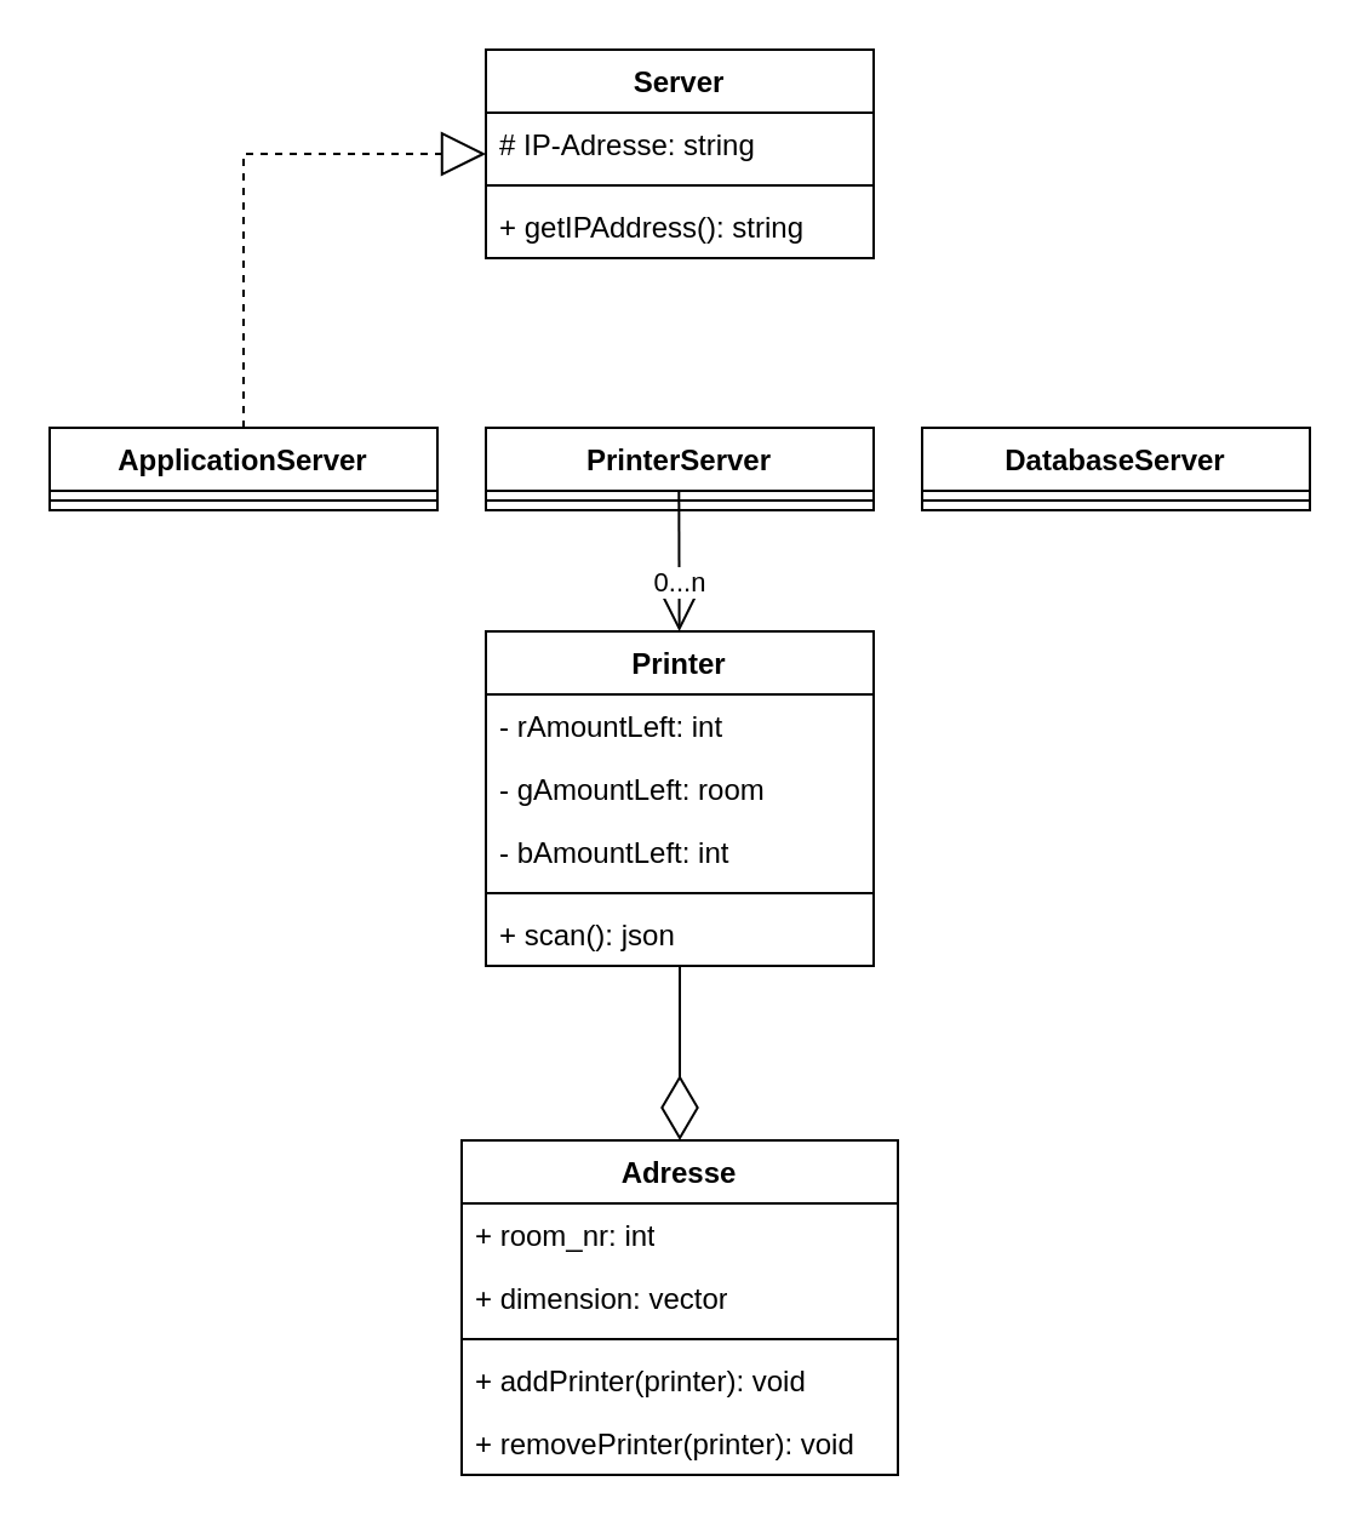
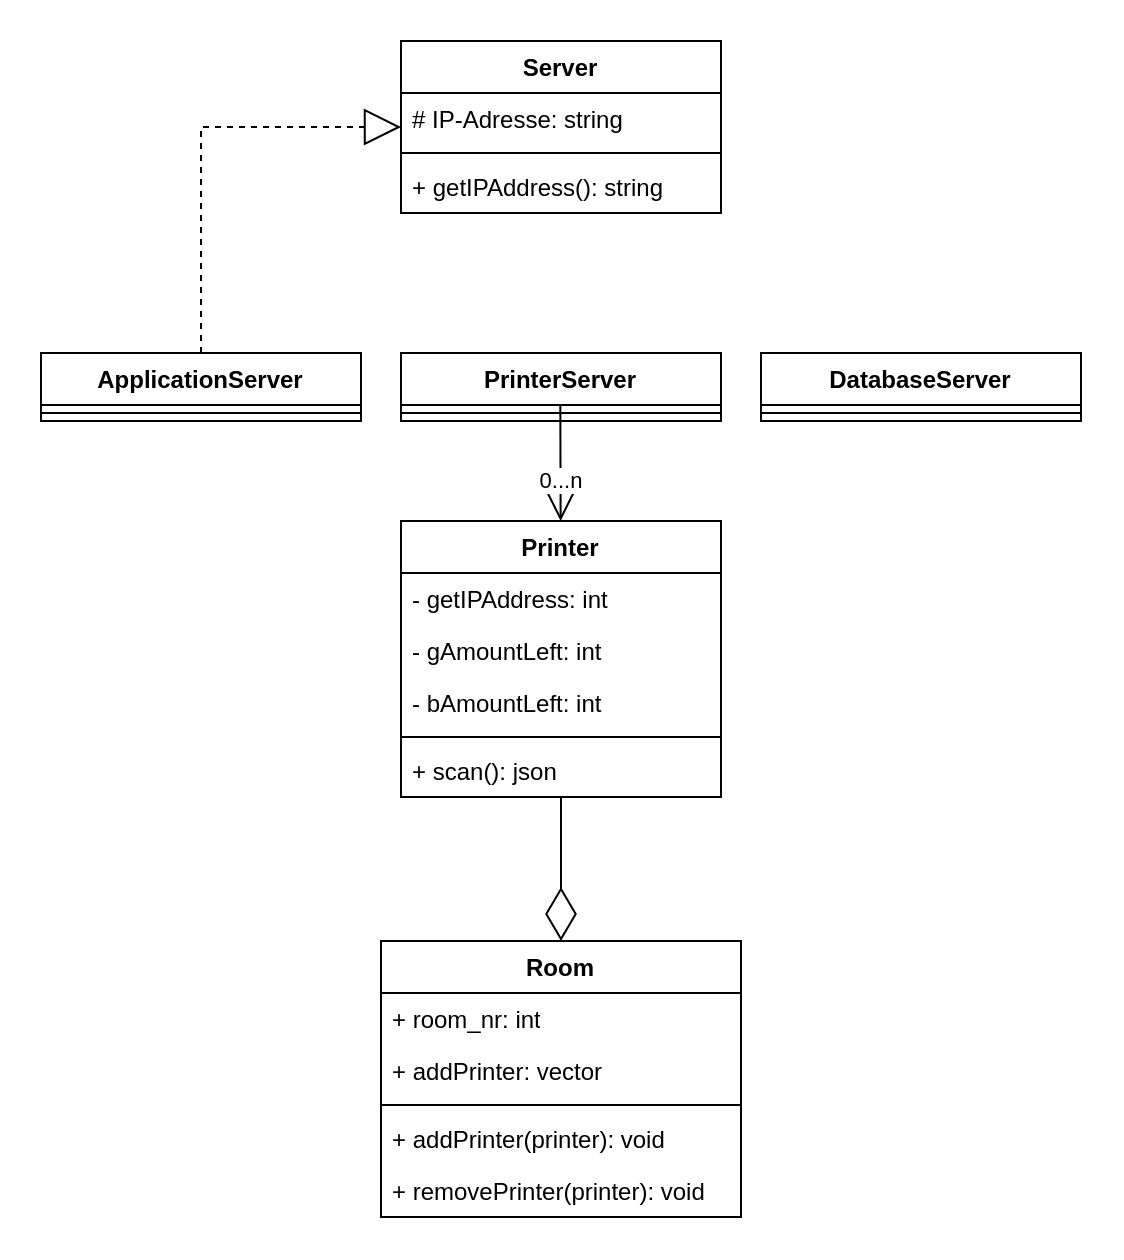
  <mxCell id="0" />
  <mxCell id="1" parent="0" />
  <mxCell id="2" value="Server" style="swimlane;fontStyle=1;align=center;verticalAlign=top;childLayout=stackLayout;horizontal=1;startSize=26;horizontalStack=0;resizeParent=1;resizeParentMax=0;resizeLast=0;collapsible=1;marginBottom=0;whiteSpace=wrap;html=1;" parent="1" vertex="1"><mxGeometry x="200" y="20" width="160" height="86" as="geometry" /></mxCell>
  <mxCell id="3" value="# IP-Adresse: string" style="text;strokeColor=none;fillColor=none;align=left;verticalAlign=top;spacingLeft=4;spacingRight=4;overflow=hidden;rotatable=0;points=[[0,0.5],[1,0.5]];portConstraint=eastwest;whiteSpace=wrap;html=1;" parent="2" vertex="1"><mxGeometry y="26" width="160" height="26" as="geometry" /></mxCell>
  <mxCell id="4" value="" style="line;strokeWidth=1;fillColor=none;align=left;verticalAlign=middle;spacingTop=-1;spacingLeft=3;spacingRight=3;rotatable=0;labelPosition=right;points=[];portConstraint=eastwest;strokeColor=inherit;" parent="2" vertex="1"><mxGeometry y="52" width="160" height="8" as="geometry" /></mxCell>
  <mxCell id="5" value="+ getIPAddress(): string" style="text;strokeColor=none;fillColor=none;align=left;verticalAlign=top;spacingLeft=4;spacingRight=4;overflow=hidden;rotatable=0;points=[[0,0.5],[1,0.5]];portConstraint=eastwest;whiteSpace=wrap;html=1;" parent="2" vertex="1"><mxGeometry y="60" width="160" height="26" as="geometry" /></mxCell>
- <mxCell id="6" value="Adresse" style="swimlane;fontStyle=1;align=center;verticalAlign=top;childLayout=stackLayout;horizontal=1;startSize=26;horizontalStack=0;resizeParent=1;resizeParentMax=0;resizeLast=0;collapsible=1;marginBottom=0;whiteSpace=wrap;html=1;" parent="1" vertex="1"><mxGeometry x="190" y="470" width="180" height="138" as="geometry" /></mxCell>
+ <mxCell id="6" value="Room" style="swimlane;fontStyle=1;align=center;verticalAlign=top;childLayout=stackLayout;horizontal=1;startSize=26;horizontalStack=0;resizeParent=1;resizeParentMax=0;resizeLast=0;collapsible=1;marginBottom=0;whiteSpace=wrap;html=1;" parent="1" vertex="1"><mxGeometry x="190" y="470" width="180" height="138" as="geometry" /></mxCell>
  <mxCell id="7" value="+ room_nr: int" style="text;strokeColor=none;fillColor=none;align=left;verticalAlign=top;spacingLeft=4;spacingRight=4;overflow=hidden;rotatable=0;points=[[0,0.5],[1,0.5]];portConstraint=eastwest;whiteSpace=wrap;html=1;" parent="6" vertex="1"><mxGeometry y="26" width="180" height="26" as="geometry" /></mxCell>
- <mxCell id="8" value="+ dimension: vector" style="text;strokeColor=none;fillColor=none;align=left;verticalAlign=top;spacingLeft=4;spacingRight=4;overflow=hidden;rotatable=0;points=[[0,0.5],[1,0.5]];portConstraint=eastwest;whiteSpace=wrap;html=1;" parent="6" vertex="1"><mxGeometry y="52" width="180" height="26" as="geometry" /></mxCell>
+ <mxCell id="8" value="+ addPrinter: vector" style="text;strokeColor=none;fillColor=none;align=left;verticalAlign=top;spacingLeft=4;spacingRight=4;overflow=hidden;rotatable=0;points=[[0,0.5],[1,0.5]];portConstraint=eastwest;whiteSpace=wrap;html=1;" parent="6" vertex="1"><mxGeometry y="52" width="180" height="26" as="geometry" /></mxCell>
  <mxCell id="9" value="" style="line;strokeWidth=1;fillColor=none;align=left;verticalAlign=middle;spacingTop=-1;spacingLeft=3;spacingRight=3;rotatable=0;labelPosition=right;points=[];portConstraint=eastwest;strokeColor=inherit;" parent="6" vertex="1"><mxGeometry y="78" width="180" height="8" as="geometry" /></mxCell>
  <mxCell id="10" value="+ addPrinter(printer): void" style="text;strokeColor=none;fillColor=none;align=left;verticalAlign=top;spacingLeft=4;spacingRight=4;overflow=hidden;rotatable=0;points=[[0,0.5],[1,0.5]];portConstraint=eastwest;whiteSpace=wrap;html=1;" parent="6" vertex="1"><mxGeometry y="86" width="180" height="26" as="geometry" /></mxCell>
  <mxCell id="11" value="+ removePrinter(printer): void" style="text;strokeColor=none;fillColor=none;align=left;verticalAlign=top;spacingLeft=4;spacingRight=4;overflow=hidden;rotatable=0;points=[[0,0.5],[1,0.5]];portConstraint=eastwest;whiteSpace=wrap;html=1;" parent="6" vertex="1"><mxGeometry y="112" width="180" height="26" as="geometry" /></mxCell>
  <mxCell id="12" value="Printer" style="swimlane;fontStyle=1;align=center;verticalAlign=top;childLayout=stackLayout;horizontal=1;startSize=26;horizontalStack=0;resizeParent=1;resizeParentMax=0;resizeLast=0;collapsible=1;marginBottom=0;whiteSpace=wrap;html=1;" parent="1" vertex="1"><mxGeometry x="200" y="260" width="160" height="138" as="geometry" /></mxCell>
- <mxCell id="13" value="- rAmountLeft: int" style="text;strokeColor=none;fillColor=none;align=left;verticalAlign=top;spacingLeft=4;spacingRight=4;overflow=hidden;rotatable=0;points=[[0,0.5],[1,0.5]];portConstraint=eastwest;whiteSpace=wrap;html=1;" parent="12" vertex="1"><mxGeometry y="26" width="160" height="26" as="geometry" /></mxCell>
- <mxCell id="14" value="- gAmountLeft: room" style="text;strokeColor=none;fillColor=none;align=left;verticalAlign=top;spacingLeft=4;spacingRight=4;overflow=hidden;rotatable=0;points=[[0,0.5],[1,0.5]];portConstraint=eastwest;whiteSpace=wrap;html=1;" parent="12" vertex="1"><mxGeometry y="52" width="160" height="26" as="geometry" /></mxCell>
+ <mxCell id="13" value="- getIPAddress: int" style="text;strokeColor=none;fillColor=none;align=left;verticalAlign=top;spacingLeft=4;spacingRight=4;overflow=hidden;rotatable=0;points=[[0,0.5],[1,0.5]];portConstraint=eastwest;whiteSpace=wrap;html=1;" parent="12" vertex="1"><mxGeometry y="26" width="160" height="26" as="geometry" /></mxCell>
+ <mxCell id="14" value="- gAmountLeft: int" style="text;strokeColor=none;fillColor=none;align=left;verticalAlign=top;spacingLeft=4;spacingRight=4;overflow=hidden;rotatable=0;points=[[0,0.5],[1,0.5]];portConstraint=eastwest;whiteSpace=wrap;html=1;" parent="12" vertex="1"><mxGeometry y="52" width="160" height="26" as="geometry" /></mxCell>
  <mxCell id="15" value="- bAmountLeft: int" style="text;strokeColor=none;fillColor=none;align=left;verticalAlign=top;spacingLeft=4;spacingRight=4;overflow=hidden;rotatable=0;points=[[0,0.5],[1,0.5]];portConstraint=eastwest;whiteSpace=wrap;html=1;" parent="12" vertex="1"><mxGeometry y="78" width="160" height="26" as="geometry" /></mxCell>
  <mxCell id="16" value="" style="line;strokeWidth=1;fillColor=none;align=left;verticalAlign=middle;spacingTop=-1;spacingLeft=3;spacingRight=3;rotatable=0;labelPosition=right;points=[];portConstraint=eastwest;strokeColor=inherit;" parent="12" vertex="1"><mxGeometry y="104" width="160" height="8" as="geometry" /></mxCell>
  <mxCell id="17" value="+ scan(): json" style="text;strokeColor=none;fillColor=none;align=left;verticalAlign=top;spacingLeft=4;spacingRight=4;overflow=hidden;rotatable=0;points=[[0,0.5],[1,0.5]];portConstraint=eastwest;whiteSpace=wrap;html=1;" parent="12" vertex="1"><mxGeometry y="112" width="160" height="26" as="geometry" /></mxCell>
  <mxCell id="18" value="PrinterServer" style="swimlane;fontStyle=1;align=center;verticalAlign=top;childLayout=stackLayout;horizontal=1;startSize=26;horizontalStack=0;resizeParent=1;resizeParentMax=0;resizeLast=0;collapsible=1;marginBottom=0;whiteSpace=wrap;html=1;" parent="1" vertex="1"><mxGeometry x="200" y="176" width="160" height="34" as="geometry" /></mxCell>
  <mxCell id="19" value="" style="line;strokeWidth=1;fillColor=none;align=left;verticalAlign=middle;spacingTop=-1;spacingLeft=3;spacingRight=3;rotatable=0;labelPosition=right;points=[];portConstraint=eastwest;strokeColor=inherit;" parent="18" vertex="1"><mxGeometry y="26" width="160" height="8" as="geometry" /></mxCell>
  <mxCell id="20" value="ApplicationServer" style="swimlane;fontStyle=1;align=center;verticalAlign=top;childLayout=stackLayout;horizontal=1;startSize=26;horizontalStack=0;resizeParent=1;resizeParentMax=0;resizeLast=0;collapsible=1;marginBottom=0;whiteSpace=wrap;html=1;" parent="1" vertex="1"><mxGeometry x="20" y="176" width="160" height="34" as="geometry" /></mxCell>
  <mxCell id="21" value="" style="line;strokeWidth=1;fillColor=none;align=left;verticalAlign=middle;spacingTop=-1;spacingLeft=3;spacingRight=3;rotatable=0;labelPosition=right;points=[];portConstraint=eastwest;strokeColor=inherit;" parent="20" vertex="1"><mxGeometry y="26" width="160" height="8" as="geometry" /></mxCell>
  <mxCell id="22" value="DatabaseServer" style="swimlane;fontStyle=1;align=center;verticalAlign=top;childLayout=stackLayout;horizontal=1;startSize=26;horizontalStack=0;resizeParent=1;resizeParentMax=0;resizeLast=0;collapsible=1;marginBottom=0;whiteSpace=wrap;html=1;" parent="1" vertex="1"><mxGeometry x="380" y="176" width="160" height="34" as="geometry" /></mxCell>
  <mxCell id="23" value="" style="line;strokeWidth=1;fillColor=none;align=left;verticalAlign=middle;spacingTop=-1;spacingLeft=3;spacingRight=3;rotatable=0;labelPosition=right;points=[];portConstraint=eastwest;strokeColor=inherit;" parent="22" vertex="1"><mxGeometry y="26" width="160" height="8" as="geometry" /></mxCell>
  <mxCell id="24" value="" style="endArrow=block;endSize=16;endFill=0;html=1;rounded=0;dashed=1;" edge="1" parent="1" source="20" target="2"><mxGeometry width="160" relative="1" as="geometry"><mxPoint x="290" y="186" as="sourcePoint" /><mxPoint x="290" y="116" as="targetPoint" /><Array as="points"><mxPoint x="100" y="63" /></Array></mxGeometry></mxCell>
  <mxCell id="25" value="" style="endArrow=open;endFill=1;endSize=12;html=1;rounded=0;" edge="1" parent="1" target="12"><mxGeometry width="160" relative="1" as="geometry"><mxPoint x="279.66" y="202" as="sourcePoint" /><mxPoint x="279.66" y="252" as="targetPoint" /></mxGeometry></mxCell>
  <mxCell id="26" value="0...n" style="edgeLabel;html=1;align=center;verticalAlign=middle;resizable=0;points=[];" vertex="1" connectable="0" parent="25"><mxGeometry x="0.33" y="2" relative="1" as="geometry"><mxPoint x="-2" y="-1" as="offset" /></mxGeometry></mxCell>
  <mxCell id="27" value="" style="endArrow=diamondThin;endFill=0;endSize=24;html=1;rounded=0;" edge="1" parent="1" source="12" target="6"><mxGeometry width="160" relative="1" as="geometry"><mxPoint x="230" y="420" as="sourcePoint" /><mxPoint x="390" y="420" as="targetPoint" /></mxGeometry></mxCell>
